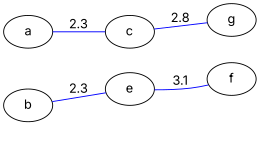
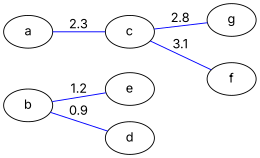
  graph {
    fontname=Inter
    rankdir=LR
    node [fontname=Inter]
    edge [color=blue fontname=Inter]
    n1 [label=a]
    n2 [label=c]
    n3 [label=b]
+   n4 [label=d]
    n5 [label=e]
    n6 [label=f]
    n7 [label=g]
    n1 -- n2 [label=2.3]
-   n5 -- n6 [label=3.1]
+   n2 -- n6 [label=3.1]
    n2 -- n7 [label=2.8]
-   n3 -- n5 [label=2.3]
+   n3 -- n4 [label=0.9]
+   n3 -- n5 [label=1.2]
  }
